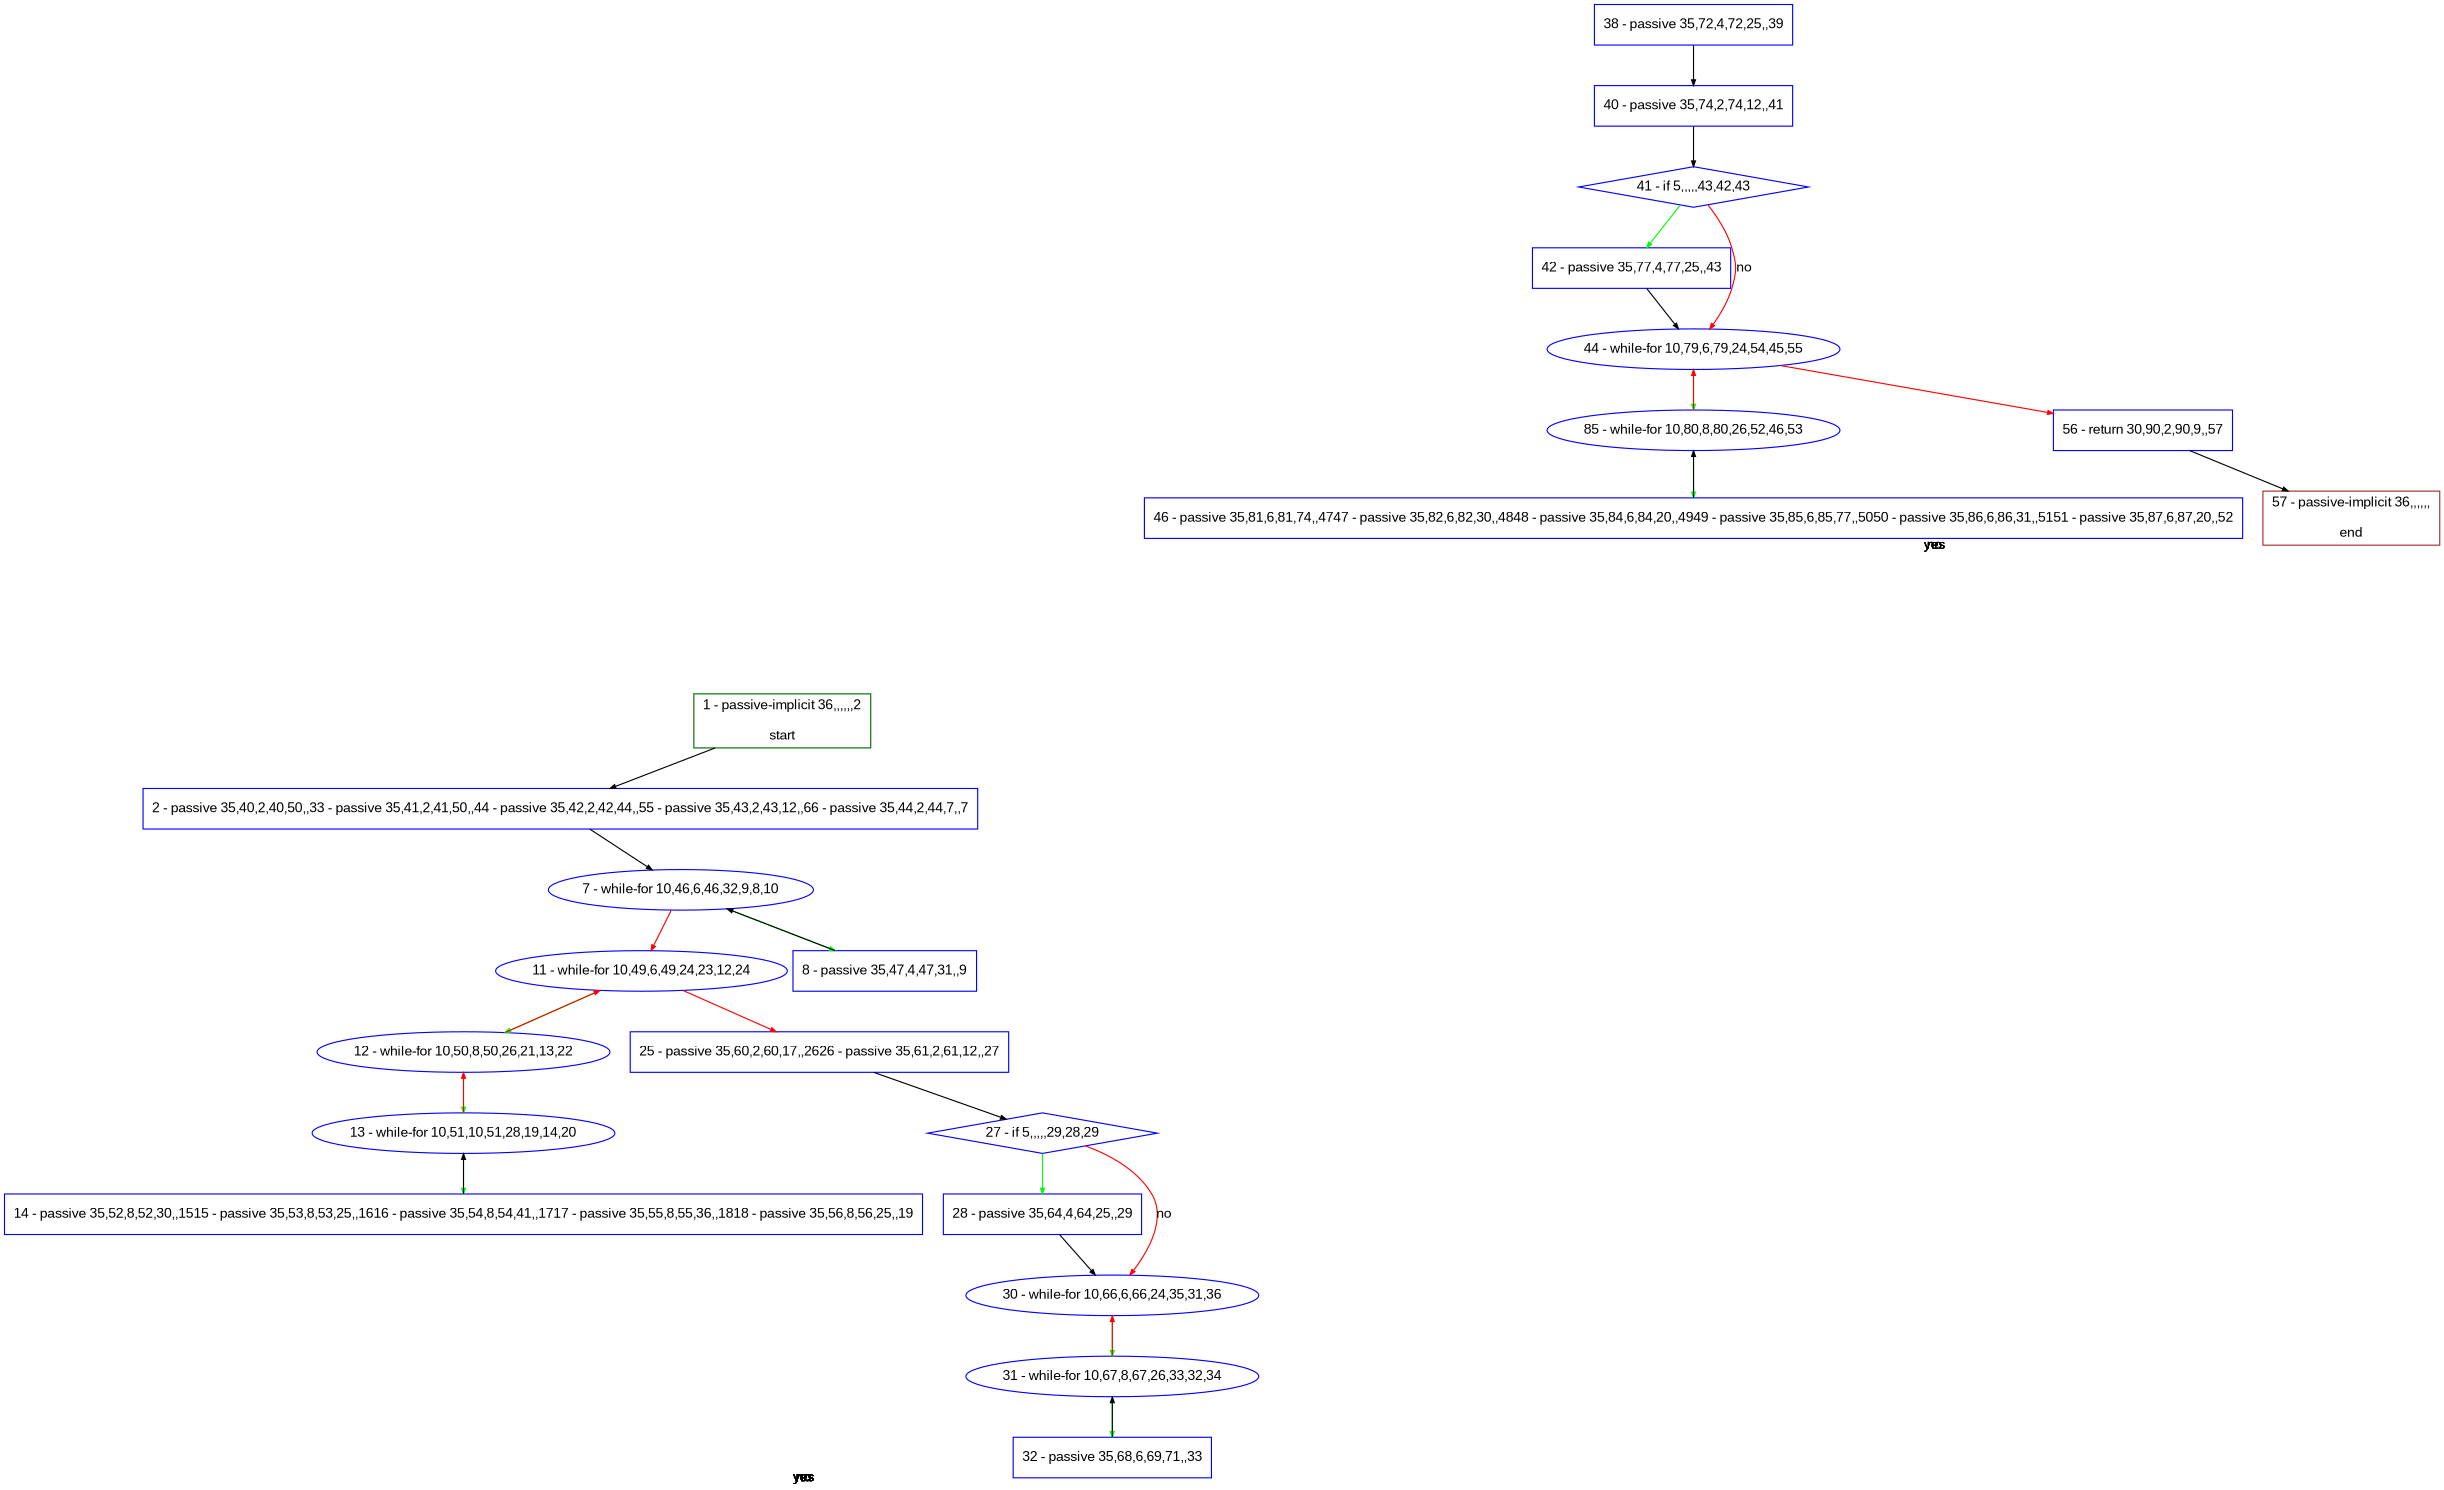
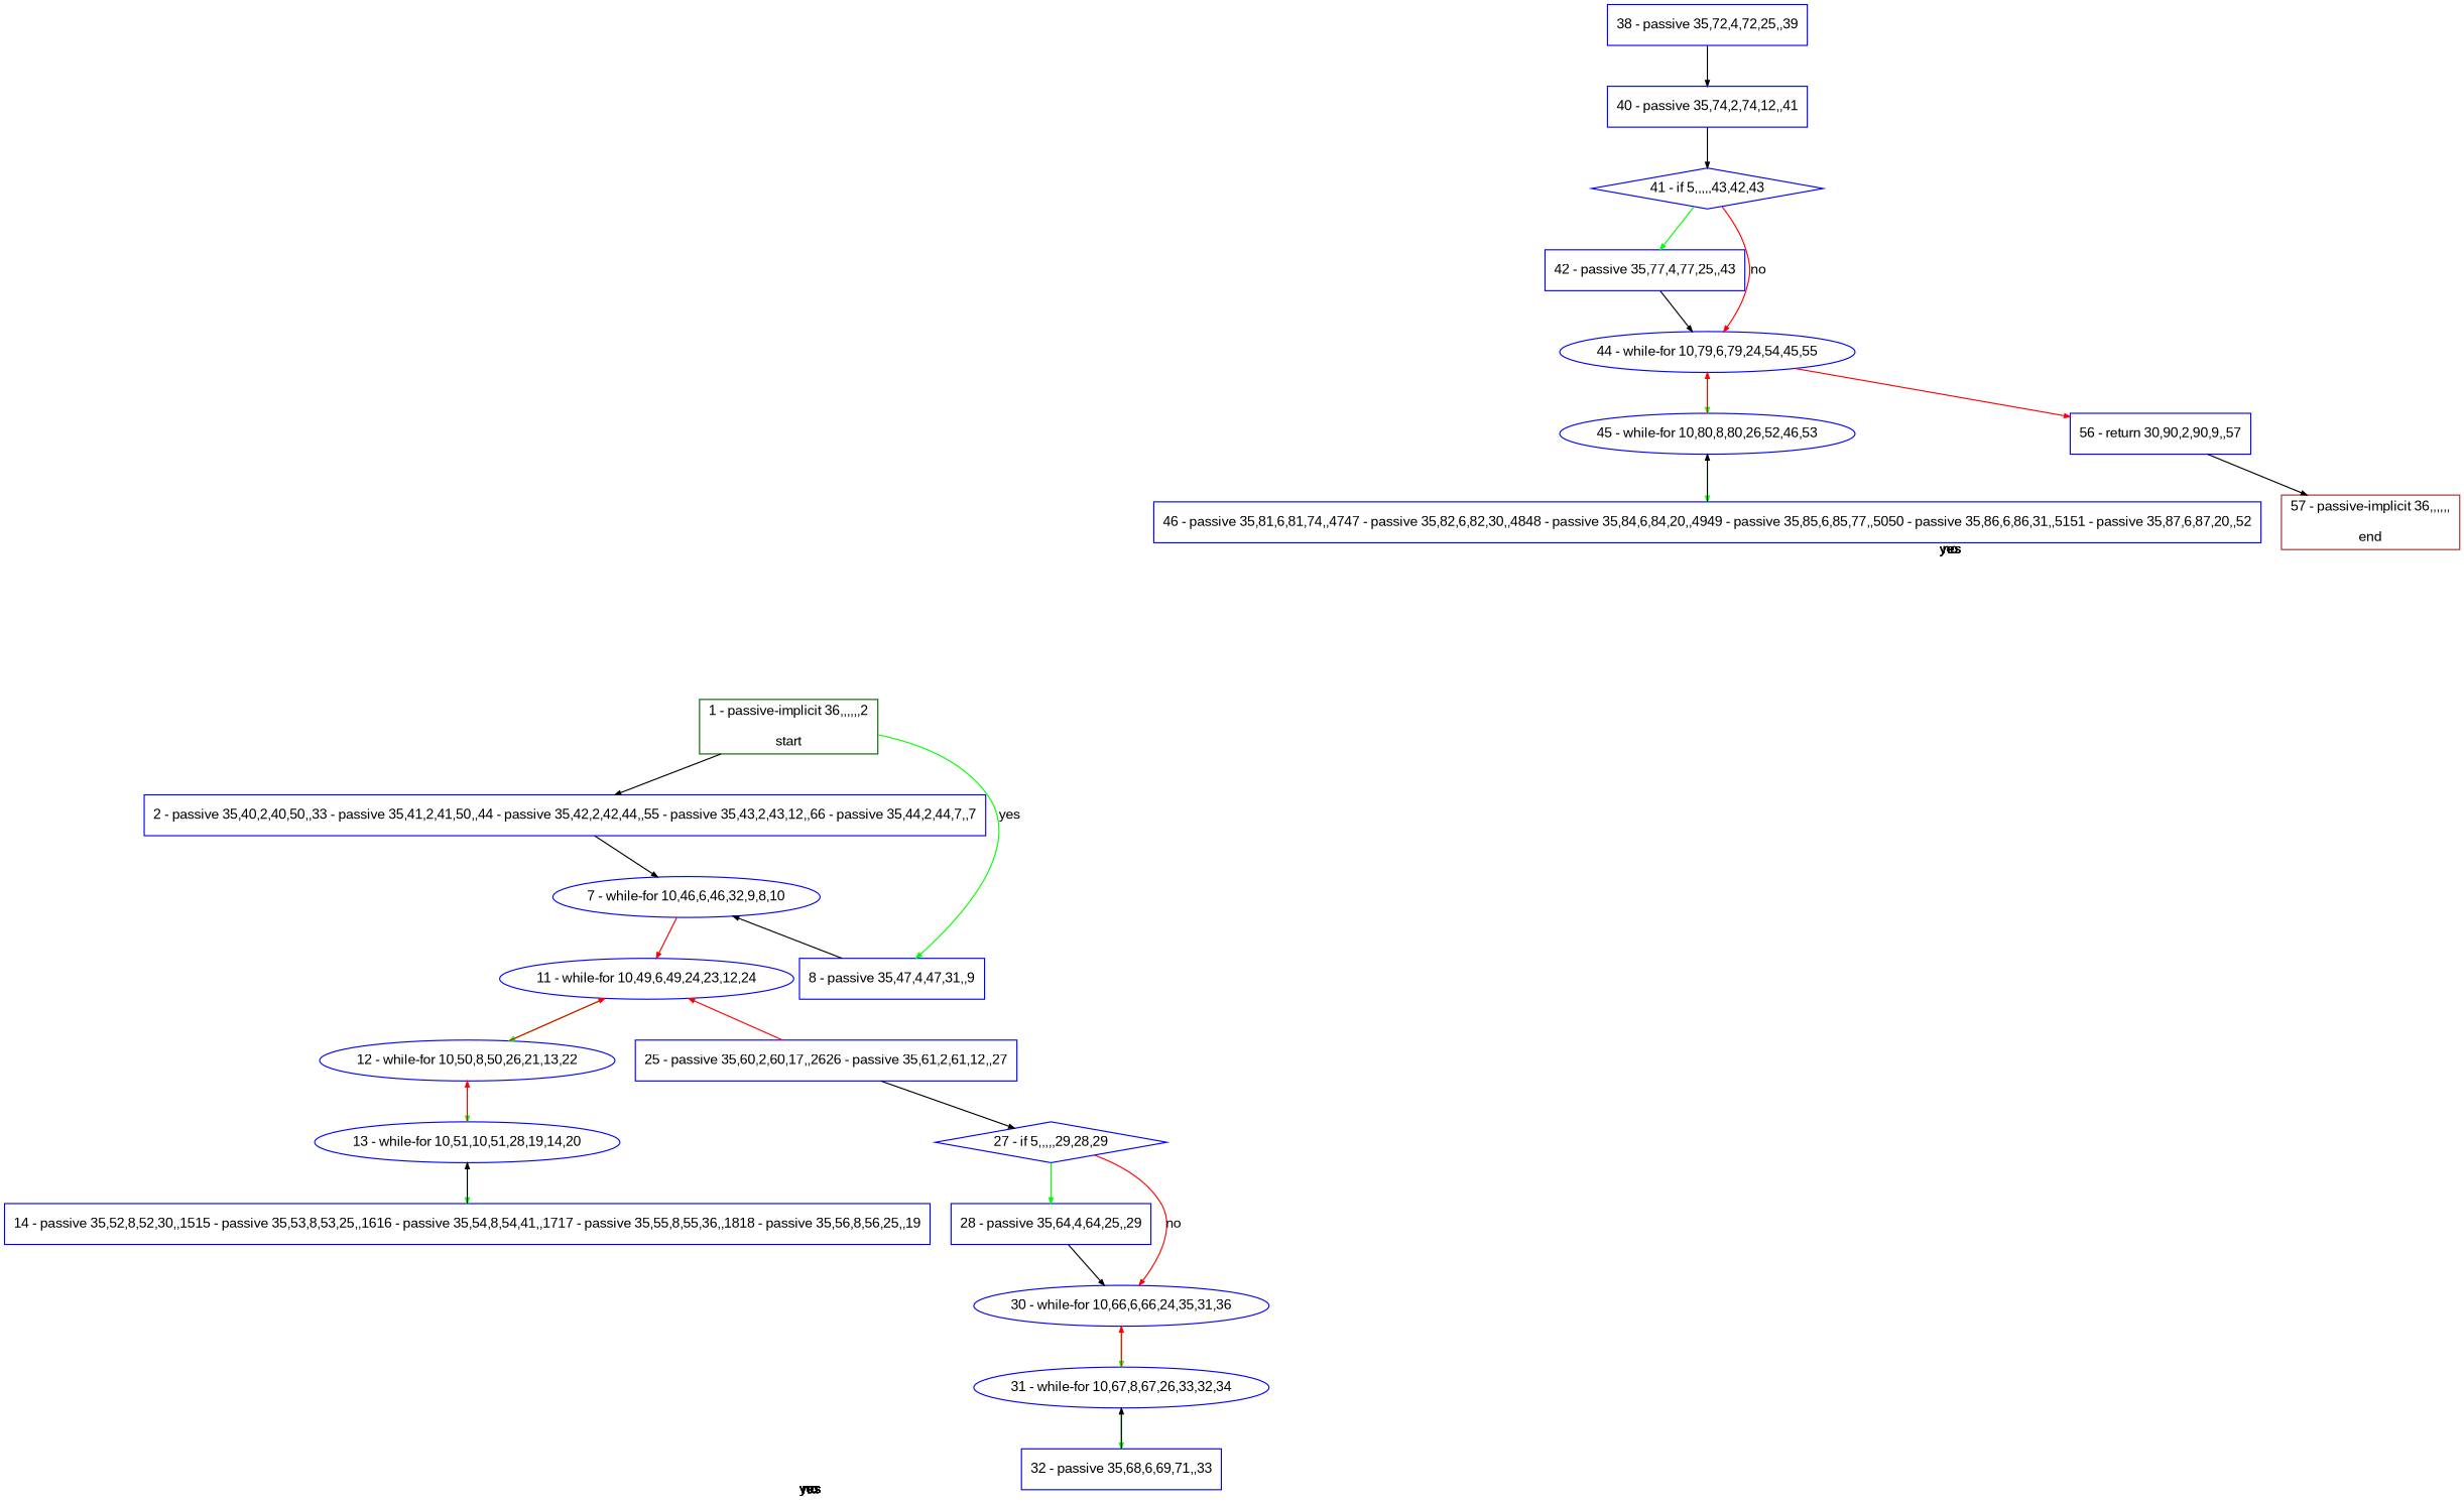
  digraph {
    bgcolor=white
    compound=true
    fillcolor="#FFFFCC"
    fontname=Arial
    fontsize=12
    pack=true
    packmode=clust
    style="rounded,filled"
    node [color="#0000ff" compound=true fillcolor="#ffffff" fixedsize=false fontname=Arial fontsize=12 node_initialized=no shape=box style=filled]
    edge [arrowhead=normal arrowsize=0.5 arrowtail=none color="#000000" compound=true dir=forward fontcolor=black fontname=Arial fontsize=12]
    n1 [label="2 - passive 35,40,2,40,50,,33 - passive 35,41,2,41,50,,44 - passive 35,42,2,42,44,,55 - passive 35,43,2,43,12,,66 - passive 35,44,2,44,7,,7"]
    n2 [label="7 - while-for 10,46,6,46,32,9,8,10" shape=oval]
    n3 [label="8 - passive 35,47,4,47,31,,9"]
    n4 [label="11 - while-for 10,49,6,49,24,23,12,24" shape=oval]
    n5 [color="#006400" label="1 - passive-implicit 36,,,,,,2\n\nstart"]
    n6 [label="12 - while-for 10,50,8,50,26,21,13,22" shape=oval]
    n7 [label="25 - passive 35,60,2,60,17,,2626 - passive 35,61,2,61,12,,27"]
    n8 [label="13 - while-for 10,51,10,51,28,19,14,20" shape=oval]
    n9 [label="27 - if 5,,,,,29,28,29" shape=diamond]
    n10 [label="14 - passive 35,52,8,52,30,,1515 - passive 35,53,8,53,25,,1616 - passive 35,54,8,54,41,,1717 - passive 35,55,8,55,36,,1818 - passive 35,56,8,56,25,,19"]
    n11 [label="28 - passive 35,64,4,64,25,,29"]
    n12 [label="30 - while-for 10,66,6,66,24,35,31,36" shape=oval]
    n13 [label="31 - while-for 10,67,8,67,26,33,32,34" shape=oval]
    n14 [label="32 - passive 35,68,6,69,71,,33"]
    n15 [label="38 - passive 35,72,4,72,25,,39"]
    n16 [label="40 - passive 35,74,2,74,12,,41"]
    n17 [label="41 - if 5,,,,,43,42,43" shape=diamond]
    n18 [label="42 - passive 35,77,4,77,25,,43"]
    n19 [label="44 - while-for 10,79,6,79,24,54,45,55" shape=oval]
-   n20 [label="85 - while-for 10,80,8,80,26,52,46,53" shape=oval]
+   n20 [label="45 - while-for 10,80,8,80,26,52,46,53" shape=oval]
    n21 [label="56 - return 30,90,2,90,9,,57"]
    n22 [label="46 - passive 35,81,6,81,74,,4747 - passive 35,82,6,82,30,,4848 - passive 35,84,6,84,20,,4949 - passive 35,85,6,85,77,,5050 - passive 35,86,6,86,31,,5151 - passive 35,87,6,87,20,,52"]
    n23 [color="#a52a2a" label="57 - passive-implicit 36,,,,,,\n\nend"]
    n1 -> n2
-   n2 -> n3 [color="#00ff00" label=yes]
+   n5 -> n3 [color="#00ff00" label=yes]
    n2 -> n4 [color="#ff0000" label=no]
    n3 -> n2
    n4 -> n6 [color="#00ff00" label=yes]
-   n4 -> n7 [color="#ff0000" label=no]
+   n7 -> n4 [color="#ff0000" label=no]
    n5 -> n1
    n6 -> n4 [color="#ff0000" label=no]
    n6 -> n8 [color="#00ff00" label=yes]
    n7 -> n9
    n8 -> n6 [color="#ff0000" label=no]
    n8 -> n10 [color="#00ff00" label=yes]
    n9 -> n11 [color="#00ff00" label=yes]
    n9 -> n12 [color="#ff0000" label=no]
    n10 -> n8
    n11 -> n12
    n12 -> n13 [color="#00ff00" label=yes]
    n13 -> n12 [color="#ff0000" label=no]
    n13 -> n14 [color="#00ff00" label=no]
    n14 -> n13
    n15 -> n16
    n16 -> n17
    n17 -> n18 [color="#00ff00" label=yes]
    n17 -> n19 [color="#ff0000" label=no]
    n18 -> n19
    n19 -> n20 [color="#00ff00" label=yes]
    n19 -> n21 [color="#ff0000" label=no]
    n20 -> n19 [color="#ff0000" label=no]
    n20 -> n22 [color="#00ff00" label=yes]
    n21 -> n23
    n22 -> n20
  }
